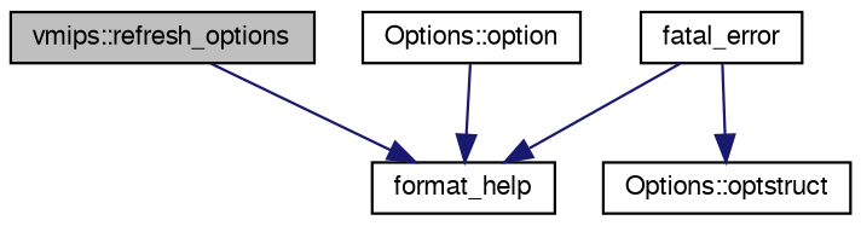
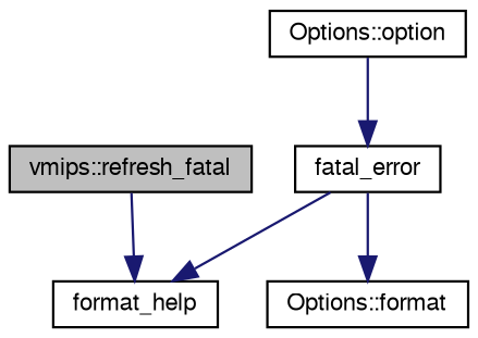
  digraph {
    rankdir=TB
    node [color=black fillcolor=white fontname=FreeSans fontsize=10 shape=record style=filled]
    edge [color=midnightblue fontname=FreeSans fontsize=10 labelfontname=FreeSans labelfontsize=10 style=solid]
-   n1 [fillcolor=grey75 fontcolor=black height=0.2 label="vmips::refresh_options" width=0.4]
+   n1 [fillcolor=grey75 fontcolor=black height=0.2 label="vmips::refresh_fatal" width=0.4]
    n2 [height=0.2 label=format_help width=0.4]
    n3 [height=0.2 label="Options::option" width=0.4]
    n4 [height=0.2 label=fatal_error width=0.4]
-   n5 [height=0.2 label="Options::optstruct" width=0.4]
+   n5 [height=0.2 label="Options::format" width=0.4]
    n1 -> n2
-   n3 -> n2
+   n3 -> n4
    n4 -> n2
    n4 -> n5
  }
